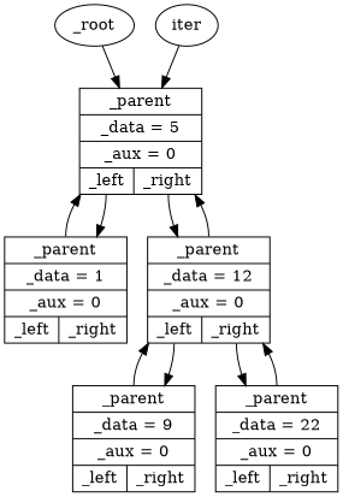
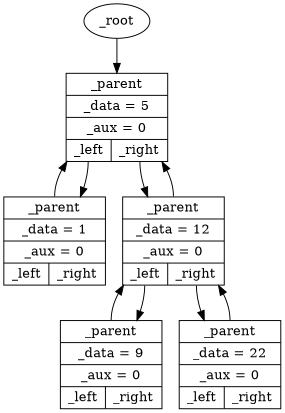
  digraph {
    node [shape=record]
    edge [tailport="parent:n"]
    n1 [label=_root shape=""]
    n2 [label="{<parent> _parent | _data = 5 | _aux = 0 | { <left> _left | <right> _right } }"]
    n3 [label="{<parent> _parent | _data = 12 | _aux = 0 | { <left> _left | <right> _right } }"]
    n4 [label="{<parent> _parent | _data = 1 | _aux = 0 | { <left> _left | <right> _right } }"]
    n5 [label="{<parent> _parent | _data = 22 | _aux = 0 | { <left> _left | <right> _right } }"]
    n6 [label="{<parent> _parent | _data = 9 | _aux = 0 | { <left> _left | <right> _right } }"]
-   iter [shape=""]
    n1 -> n2 [tailport=""]
    n2 -> n3 [tailport="right:s"]
    n2 -> n4 [tailport="left:s"]
    n3 -> n2
    n3 -> n5 [tailport="right:s"]
    n3 -> n6 [tailport="left:s"]
    n4 -> n2
    n5 -> n3
    n6 -> n3
-   iter -> n2 [tailport=""]
  }
